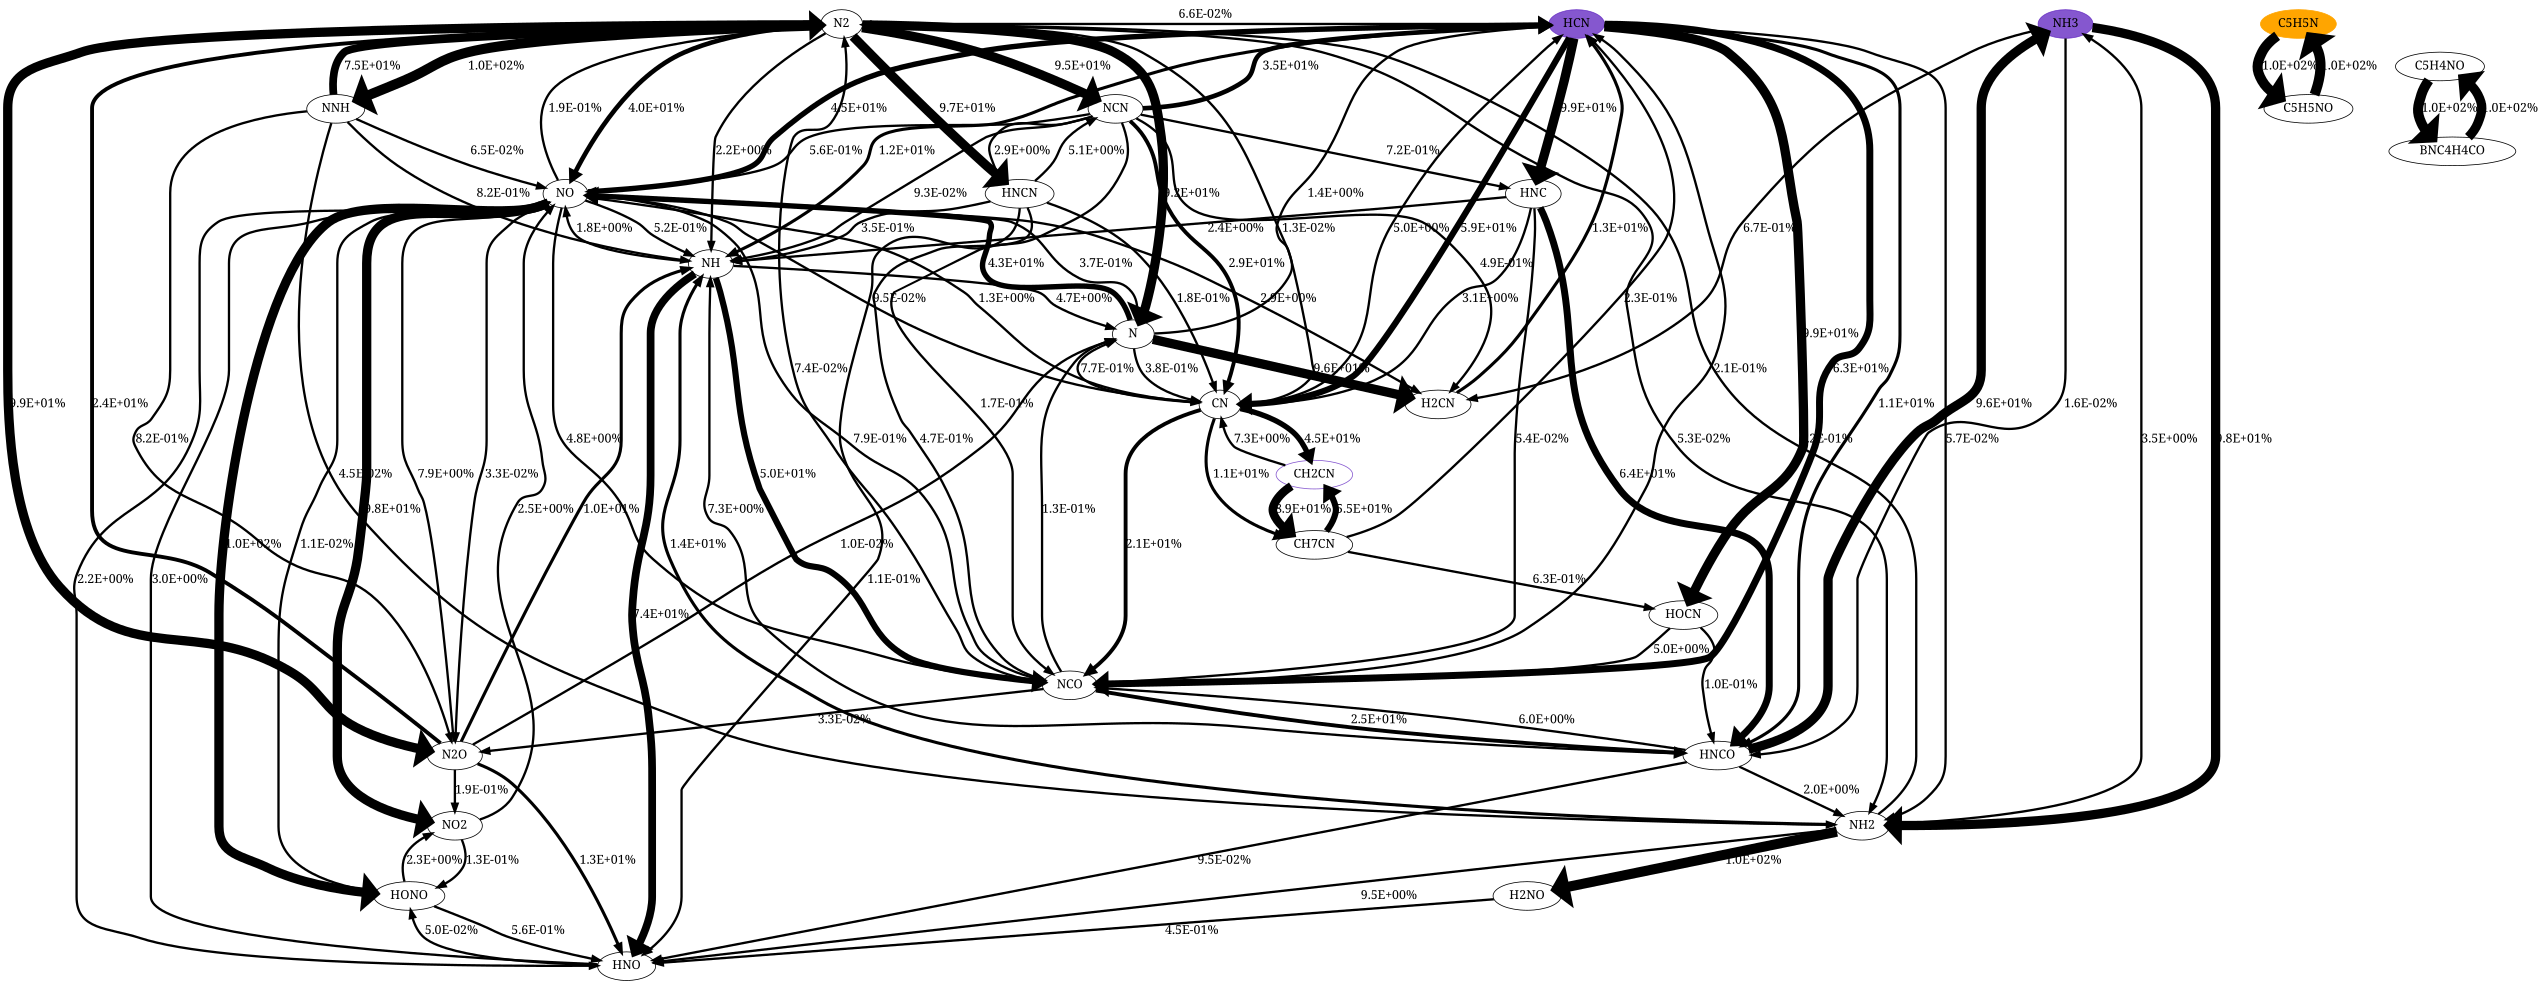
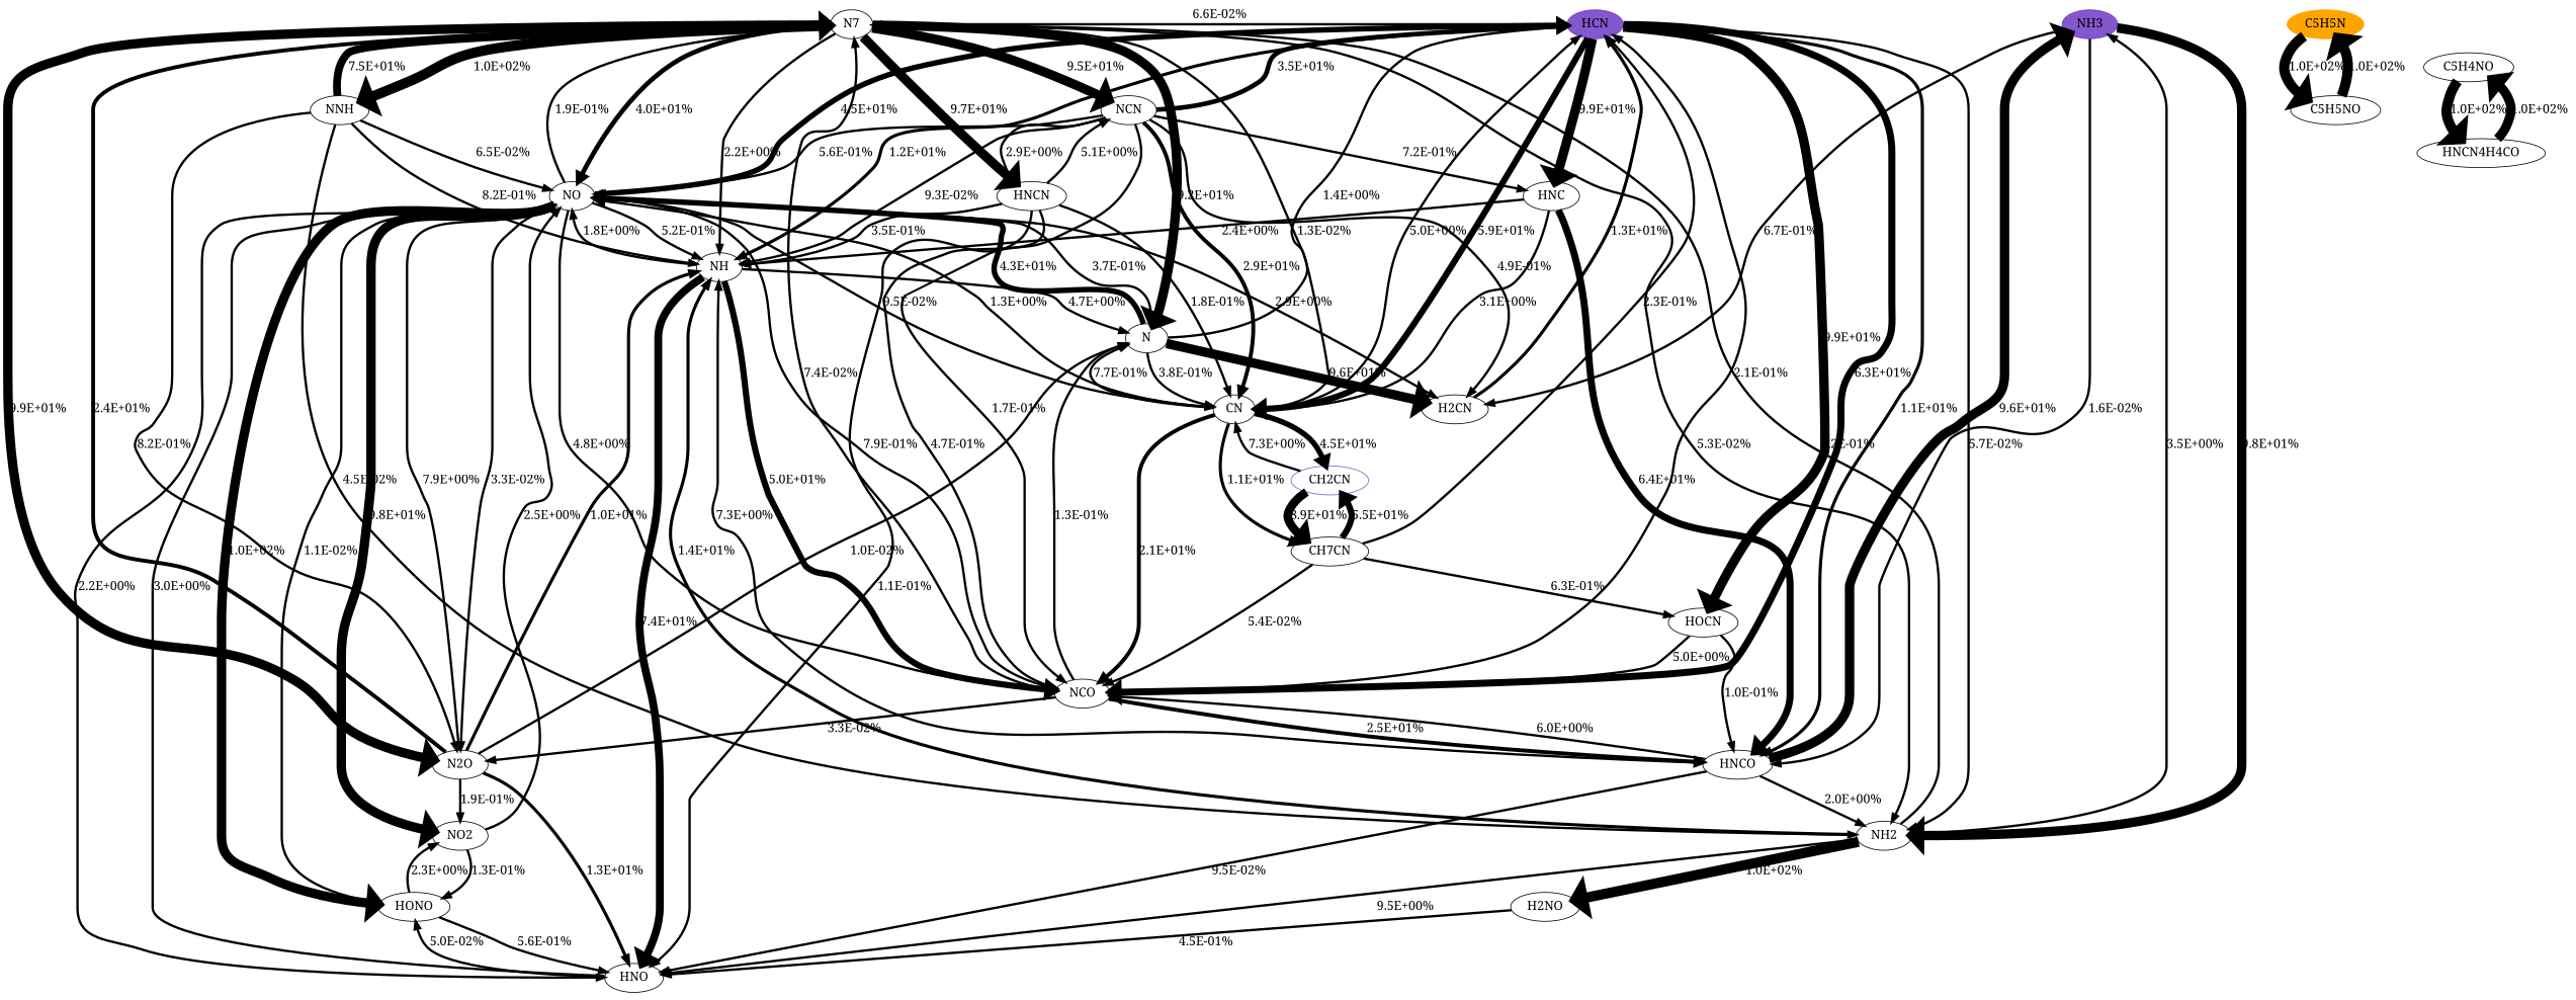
  digraph {
    b="0,0,1558,558"
    rankdir=TB
    splines=True
    node [fontname=serif fontsize=16]
    edge [fontcolor=black fontname=serif fontsize=16 penwidth=3]
-   N2
+   N2 [label=N7]
    HCN [color="#500dbab1" fillcolor="#500dbab1" style=filled]
    C5H5N [color=orange fillcolor=orange style=filled]
    NH3 [color="#500dbab1" fillcolor="#500dbab1" style=filled]
    NO
    NH
    N
    N2O
    NH2
    NNH
    NCN
    HNCN
    CN
    NCO
    HNCO
    HNC
    HOCN
    C5H5NO
    H2CN
    HNO
    HONO
    NO2
    n23 [label=CH7CN]
    CH2CN [color="#500dbab1"]
    H2NO
    C5H4NO
-   BNC4H4CO
+   BNC4H4CO [label=HNCN4H4CO]
    subgraph sub_1 {
      rank=source
      N2
      HCN
      C5H5N
      NH3
    }
    N2 -> HCN [label="6.6E-02%"]
    N2 -> NO [label="4.0E+01%" penwidth=6]
    N2 -> NH [label="2.2E+00%"]
    N2 -> N [label="9.2E+01%" penwidth=12]
    N2 -> N2O [label="9.9E+01%" penwidth=12]
    N2 -> NH2 [label="5.3E-02%"]
    N2 -> NNH [label="1.0E+02%" penwidth=13]
    N2 -> NCN [label="9.5E+01%" penwidth=12]
    N2 -> HNCN [label="9.7E+01%" penwidth=12]
    HCN -> NH [label="1.2E+01%" penwidth=4]
    HCN -> NH2 [label="5.7E-02%"]
    HCN -> CN [label="5.9E+01%" penwidth=8]
    HCN -> NCO [label="6.3E+01%" penwidth=9]
    HCN -> HNCO [label="1.1E+01%" penwidth=4]
    HCN -> HNC [label="9.9E+01%" penwidth=12]
    HCN -> HOCN [label="9.9E+01%" penwidth=12]
    C5H5N -> C5H5NO [label="1.0E+02%" penwidth=13]
    NH3 -> NH2 [label="9.8E+01%" penwidth=12]
    NH3 -> HNCO [label="1.6E-02%"]
    NH3 -> H2CN [label="6.7E-01%"]
    NO -> N2 [label="1.9E-01%"]
    NO -> HCN [label="4.5E+01%" penwidth=7]
    NO -> NH [label="5.2E-01%"]
    NO -> N [label="3.7E-01%"]
    NO -> N2O [label="3.3E-02%"]
    NO -> CN [label="1.3E+00%"]
    NO -> NCO [label="4.8E+00%"]
    NO -> H2CN [label="2.9E+00%"]
    NO -> HNO [label="2.2E+00%"]
    NO -> HONO [label="1.0E+02%" penwidth=12]
    NO -> NO2 [label="9.8E+01%" penwidth=12]
    NH -> NO [label="1.8E+00%"]
    NH -> N [label="4.7E+00%"]
    NH -> NCO [label="5.0E+01%" penwidth=8]
    NH -> HNO [label="7.4E+01%" penwidth=10]
    N -> HCN [label="1.4E+00%"]
    N -> NO [label="4.3E+01%" penwidth=7]
    N -> CN [label="3.8E-01%"]
    N -> H2CN [label="9.6E+01%" penwidth=12]
    N2O -> N2 [label="2.4E+01%" penwidth=5]
    N2O -> NO [label="7.9E+00%"]
    N2O -> NH [label="1.0E+01%" penwidth=4]
    N2O -> N [label="1.0E-02%"]
    N2O -> HNO [label="1.3E+01%" penwidth=4]
    N2O -> NO2 [label="1.9E-01%"]
    NH2 -> N2 [label="1.2E-01%"]
    NH2 -> NH3 [label="3.5E+00%"]
    NH2 -> NH [label="1.4E+01%" penwidth=4]
    NH2 -> HNO [label="9.5E+00%"]
    NH2 -> H2NO [label="1.0E+02%" penwidth=13]
    NNH -> N2 [label="7.5E+01%" penwidth=10]
    NNH -> NO [label="6.5E-02%"]
    NNH -> NH [label="8.2E-01%"]
    NNH -> N2O [label="8.2E-01%"]
    NNH -> NH2 [label="4.5E-02%"]
    NCN -> HCN [label="3.5E+01%" penwidth=6]
    NCN -> NO [label="5.6E-01%"]
    NCN -> NH [label="9.3E-02%"]
    NCN -> HNCN [label="2.9E+00%"]
    NCN -> CN [label="2.9E+01%" penwidth=5]
    NCN -> NCO [label="1.7E-01%"]
    NCN -> HNC [label="7.2E-01%"]
    NCN -> H2CN [label="4.9E-01%"]
    HNCN -> NH [label="3.5E-01%"]
    HNCN -> NCN [label="5.1E+00%"]
    HNCN -> CN [label="1.8E-01%"]
    HNCN -> NCO [label="4.7E-01%"]
    HNCN -> HNO [label="1.1E-01%"]
    CN -> N2 [label="1.3E-02%"]
    CN -> HCN [label="5.0E+00%"]
    CN -> NO [label="9.5E-02%"]
    CN -> N [label="7.7E-01%"]
    CN -> NCO [label="2.1E+01%" penwidth=5]
    CN -> n23 [label="1.1E+01%" penwidth=4]
    CN -> CH2CN [label="4.5E+01%" penwidth=7]
    NCO -> N2 [label="7.4E-02%"]
    NCO -> HCN [label="2.1E-01%"]
    NCO -> NO [label="7.9E-01%"]
    NCO -> N [label="1.3E-01%"]
    NCO -> N2O [label="3.3E-02%"]
    NCO -> HNCO [label="2.5E+01%" penwidth=5]
    HNCO -> NH3 [label="9.6E+01%" penwidth=12]
    HNCO -> NH [label="7.3E+00%"]
    HNCO -> NH2 [label="2.0E+00%"]
    HNCO -> NCO [label="6.0E+00%"]
    HNCO -> HNO [label="9.5E-02%"]
    HNC -> NH [label="2.4E+00%"]
    HNC -> CN [label="3.1E+00%"]
    HNC -> HNCO [label="6.4E+01%" penwidth=9]
    HOCN -> NCO [label="5.0E+00%"]
    HOCN -> HNCO [label="1.0E-01%"]
    C5H5NO -> C5H5N [label="1.0E+02%" penwidth=13]
    H2CN -> HCN [label="1.3E+01%" penwidth=4]
    HNO -> NO [label="3.0E+00%"]
    HNO -> HONO [label="5.0E-02%"]
    HONO -> NO [label="1.1E-02%"]
    HONO -> HNO [label="5.6E-01%"]
    HONO -> NO2 [label="2.3E+00%"]
    NO2 -> NO [label="2.5E+00%"]
    NO2 -> HONO [label="1.3E-01%"]
    n23 -> HCN [label="2.3E-01%"]
-   HNC -> NCO [label="5.4E-02%"]
+   n23 -> NCO [label="5.4E-02%"]
    n23 -> HOCN [label="6.3E-01%"]
    n23 -> CH2CN [label="5.5E+01%" penwidth=8]
    CH2CN -> CN [label="7.3E+00%"]
    CH2CN -> n23 [label="8.9E+01%" penwidth=11]
    H2NO -> HNO [label="4.5E-01%"]
    C5H4NO -> BNC4H4CO [label="1.0E+02%" penwidth=13]
    BNC4H4CO -> C5H4NO [label="1.0E+02%" penwidth=12]
  }
